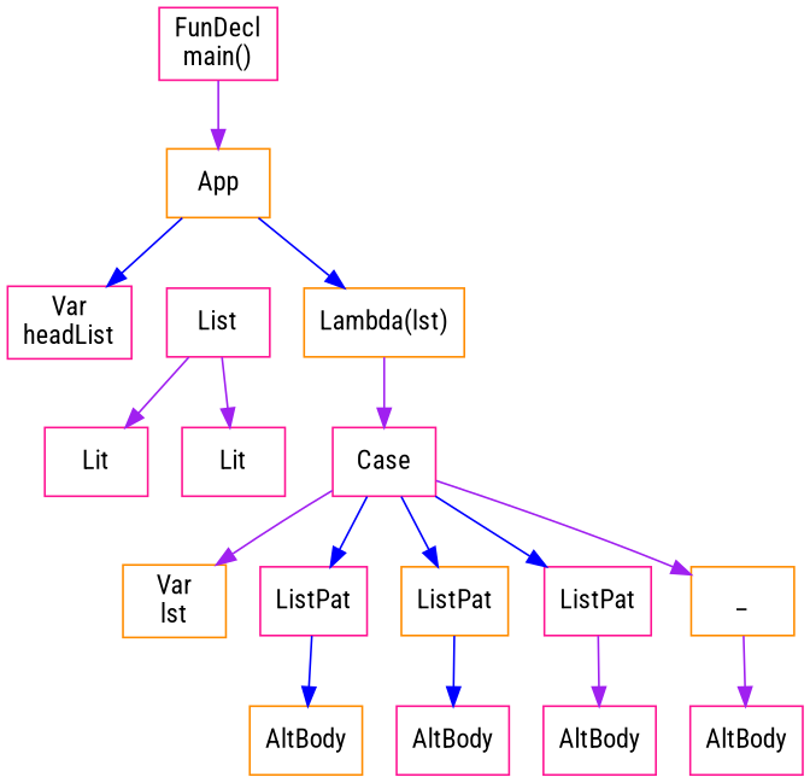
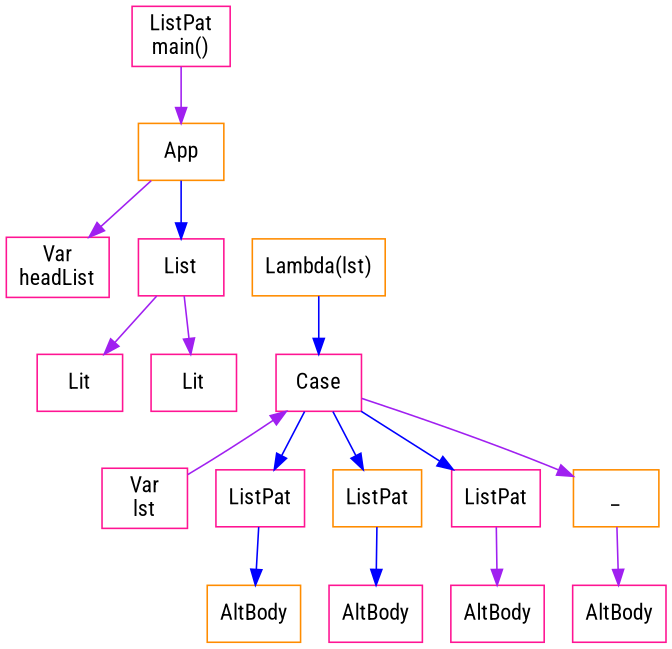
  digraph {
    fontname="Roboto Condensed"
    node [color=deeppink fontname="Roboto Condensed" shape=box]
    edge [color=blue fontname="Roboto Condensed"]
-   n1 [label="FunDecl\nmain()"]
+   n1 [label="ListPat\nmain()"]
    n2 [color=darkorange label=App]
    n3 [label="Var\nheadList"]
    n4 [label=List]
    n5 [label=Lit]
    n6 [label=Lit]
    n7 [color=darkorange label="Lambda(lst)"]
    n8 [label=Case]
-   n9 [color=darkorange label="Var\nlst"]
+   n9 [label="Var\nlst"]
    n10 [label=ListPat]
    n11 [color=darkorange label=ListPat]
    n12 [label=ListPat]
    n13 [color=darkorange label=_]
    n14 [color=darkorange label=AltBody]
    n15 [label=AltBody]
    n16 [label=AltBody]
    n17 [label=AltBody]
    n1 -> n2 [color=purple]
-   n2 -> n3
-   n2 -> n7
+   n2 -> n3 [color=purple]
+   n2 -> n4
    n4 -> n5 [color=purple]
    n4 -> n6 [color=purple]
-   n7 -> n8 [color=purple]
-   n8 -> n9 [color=purple]
+   n7 -> n8
+   n9 -> n8 [color=purple]
    n8 -> n10
    n8 -> n11
    n8 -> n12
    n8 -> n13 [color=purple]
    n10 -> n14
    n11 -> n15
    n12 -> n16 [color=purple]
    n13 -> n17 [color=purple]
  }
